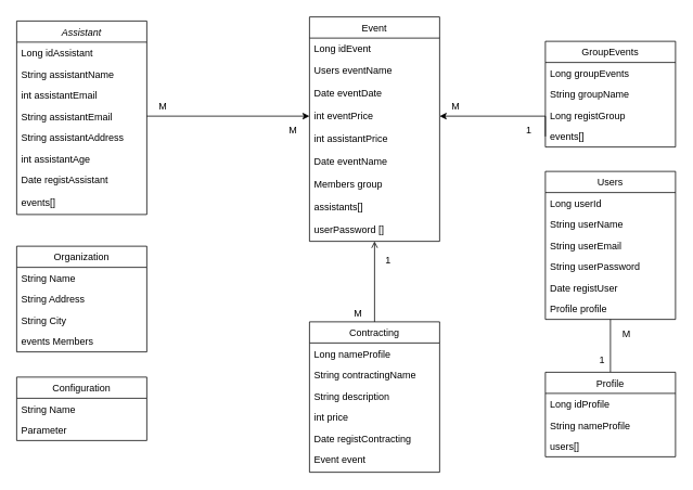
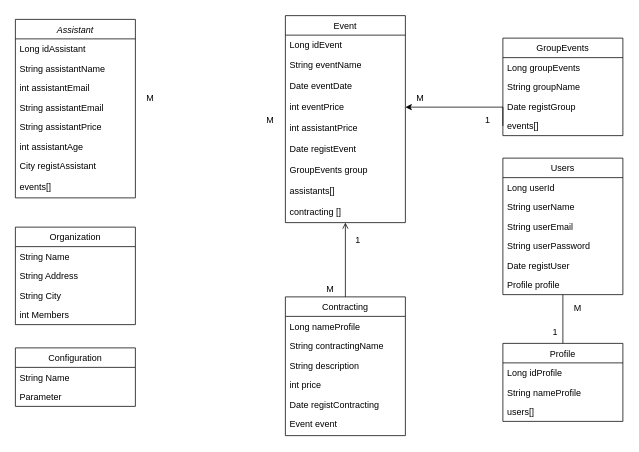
  <mxCell id="0" />
  <mxCell id="1" parent="0" />
  <mxCell id="2" value="Assistant" style="swimlane;fontStyle=2;align=center;verticalAlign=top;childLayout=stackLayout;horizontal=1;startSize=26;horizontalStack=0;resizeParent=1;resizeLast=0;collapsible=1;marginBottom=0;rounded=0;shadow=0;strokeWidth=1;" parent="1" vertex="1"><mxGeometry y="25" width="160" height="238" as="geometry" x="20"><mxRectangle x="230" y="140" width="160" height="26" as="alternateBounds" /></mxGeometry></mxCell>
  <mxCell id="3" value="Long idAssistant" style="text;align=left;verticalAlign=top;spacingLeft=4;spacingRight=4;overflow=hidden;rotatable=0;points=[[0,0.5],[1,0.5]];portConstraint=eastwest;" parent="2" vertex="1"><mxGeometry y="26" width="160" height="26" as="geometry" /></mxCell>
  <mxCell id="4" value="String assistantName" style="text;align=left;verticalAlign=top;spacingLeft=4;spacingRight=4;overflow=hidden;rotatable=0;points=[[0,0.5],[1,0.5]];portConstraint=eastwest;rounded=0;shadow=0;html=0;" parent="2" vertex="1"><mxGeometry y="52" width="160" height="26" as="geometry" /></mxCell>
  <mxCell id="5" value="int assistantEmail" style="text;align=left;verticalAlign=top;spacingLeft=4;spacingRight=4;overflow=hidden;rotatable=0;points=[[0,0.5],[1,0.5]];portConstraint=eastwest;rounded=0;shadow=0;html=0;" parent="2" vertex="1"><mxGeometry y="78" width="160" height="26" as="geometry" /></mxCell>
  <mxCell id="6" value="String assistantEmail" style="text;align=left;verticalAlign=top;spacingLeft=4;spacingRight=4;overflow=hidden;rotatable=0;points=[[0,0.5],[1,0.5]];portConstraint=eastwest;rounded=0;shadow=0;html=0;" parent="2" vertex="1"><mxGeometry y="104" width="160" height="26" as="geometry" /></mxCell>
- <mxCell id="7" value="String assistantAddress" style="text;align=left;verticalAlign=top;spacingLeft=4;spacingRight=4;overflow=hidden;rotatable=0;points=[[0,0.5],[1,0.5]];portConstraint=eastwest;rounded=0;shadow=0;html=0;" parent="2" vertex="1"><mxGeometry y="130" width="160" height="26" as="geometry" /></mxCell>
+ <mxCell id="7" value="String assistantPrice" style="text;align=left;verticalAlign=top;spacingLeft=4;spacingRight=4;overflow=hidden;rotatable=0;points=[[0,0.5],[1,0.5]];portConstraint=eastwest;rounded=0;shadow=0;html=0;" parent="2" vertex="1"><mxGeometry y="130" width="160" height="26" as="geometry" /></mxCell>
  <mxCell id="8" value="int assistantAge" style="text;align=left;verticalAlign=top;spacingLeft=4;spacingRight=4;overflow=hidden;rotatable=0;points=[[0,0.5],[1,0.5]];portConstraint=eastwest;rounded=0;shadow=0;html=0;" parent="2" vertex="1"><mxGeometry y="156" width="160" height="26" as="geometry" /></mxCell>
- <mxCell id="9" value="Date registAssistant" style="text;align=left;verticalAlign=top;spacingLeft=4;spacingRight=4;overflow=hidden;rotatable=0;points=[[0,0.5],[1,0.5]];portConstraint=eastwest;rounded=0;shadow=0;html=0;" parent="2" vertex="1"><mxGeometry y="182" width="160" height="28" as="geometry" /></mxCell>
+ <mxCell id="9" value="City registAssistant" style="text;align=left;verticalAlign=top;spacingLeft=4;spacingRight=4;overflow=hidden;rotatable=0;points=[[0,0.5],[1,0.5]];portConstraint=eastwest;rounded=0;shadow=0;html=0;" parent="2" vertex="1"><mxGeometry y="182" width="160" height="28" as="geometry" /></mxCell>
  <mxCell id="10" value="events[]" style="text;align=left;verticalAlign=top;spacingLeft=4;spacingRight=4;overflow=hidden;rotatable=0;points=[[0,0.5],[1,0.5]];portConstraint=eastwest;rounded=0;shadow=0;html=0;" parent="2" vertex="1"><mxGeometry y="210" width="160" height="28" as="geometry" /></mxCell>
  <mxCell id="11" value="Organization" style="swimlane;fontStyle=0;align=center;verticalAlign=top;childLayout=stackLayout;horizontal=1;startSize=26;horizontalStack=0;resizeParent=1;resizeLast=0;collapsible=1;marginBottom=0;rounded=0;shadow=0;strokeWidth=1;" parent="1" vertex="1"><mxGeometry y="302" width="160" height="130" as="geometry" x="20"><mxRectangle x="340" y="380" width="170" height="26" as="alternateBounds" /></mxGeometry></mxCell>
  <mxCell id="12" value="String Name" style="text;align=left;verticalAlign=top;spacingLeft=4;spacingRight=4;overflow=hidden;rotatable=0;points=[[0,0.5],[1,0.5]];portConstraint=eastwest;" parent="11" vertex="1"><mxGeometry y="26" width="160" height="26" as="geometry" /></mxCell>
  <mxCell id="13" value="String Address" style="text;align=left;verticalAlign=top;spacingLeft=4;spacingRight=4;overflow=hidden;rotatable=0;points=[[0,0.5],[1,0.5]];portConstraint=eastwest;" parent="11" vertex="1"><mxGeometry y="52" width="160" height="26" as="geometry" /></mxCell>
  <mxCell id="14" value="String City" style="text;align=left;verticalAlign=top;spacingLeft=4;spacingRight=4;overflow=hidden;rotatable=0;points=[[0,0.5],[1,0.5]];portConstraint=eastwest;" parent="11" vertex="1"><mxGeometry y="78" width="160" height="26" as="geometry" /></mxCell>
- <mxCell id="15" value="events Members" style="text;align=left;verticalAlign=top;spacingLeft=4;spacingRight=4;overflow=hidden;rotatable=0;points=[[0,0.5],[1,0.5]];portConstraint=eastwest;" parent="11" vertex="1"><mxGeometry y="104" width="160" height="26" as="geometry" /></mxCell>
+ <mxCell id="15" value="int Members" style="text;align=left;verticalAlign=top;spacingLeft=4;spacingRight=4;overflow=hidden;rotatable=0;points=[[0,0.5],[1,0.5]];portConstraint=eastwest;" parent="11" vertex="1"><mxGeometry y="104" width="160" height="26" as="geometry" /></mxCell>
  <mxCell id="16" value="GroupEvents" style="swimlane;fontStyle=0;align=center;verticalAlign=top;childLayout=stackLayout;horizontal=1;startSize=26;horizontalStack=0;resizeParent=1;resizeLast=0;collapsible=1;marginBottom=0;rounded=0;shadow=0;strokeWidth=1;" parent="1" vertex="1"><mxGeometry x="670" y="50" width="160" height="130" as="geometry"><mxRectangle x="130" y="380" width="160" height="26" as="alternateBounds" /></mxGeometry></mxCell>
  <mxCell id="17" value="Long groupEvents" style="text;align=left;verticalAlign=top;spacingLeft=4;spacingRight=4;overflow=hidden;rotatable=0;points=[[0,0.5],[1,0.5]];portConstraint=eastwest;" parent="16" vertex="1"><mxGeometry y="26" width="160" height="26" as="geometry" /></mxCell>
  <mxCell id="18" value="String groupName" style="text;align=left;verticalAlign=top;spacingLeft=4;spacingRight=4;overflow=hidden;rotatable=0;points=[[0,0.5],[1,0.5]];portConstraint=eastwest;rounded=0;shadow=0;html=0;" parent="16" vertex="1"><mxGeometry y="52" width="160" height="26" as="geometry" /></mxCell>
- <mxCell id="19" value="Long registGroup" style="text;align=left;verticalAlign=top;spacingLeft=4;spacingRight=4;overflow=hidden;rotatable=0;points=[[0,0.5],[1,0.5]];portConstraint=eastwest;rounded=0;shadow=0;html=0;" parent="16" vertex="1"><mxGeometry y="78" width="160" height="26" as="geometry" /></mxCell>
+ <mxCell id="19" value="Date registGroup" style="text;align=left;verticalAlign=top;spacingLeft=4;spacingRight=4;overflow=hidden;rotatable=0;points=[[0,0.5],[1,0.5]];portConstraint=eastwest;rounded=0;shadow=0;html=0;" parent="16" vertex="1"><mxGeometry y="78" width="160" height="26" as="geometry" /></mxCell>
  <mxCell id="20" value="events[]" style="text;align=left;verticalAlign=top;spacingLeft=4;spacingRight=4;overflow=hidden;rotatable=0;points=[[0,0.5],[1,0.5]];portConstraint=eastwest;rounded=0;shadow=0;html=0;" parent="16" vertex="1"><mxGeometry y="104" width="160" height="26" as="geometry" /></mxCell>
  <mxCell id="21" value="Event" style="swimlane;fontStyle=0;align=center;verticalAlign=top;childLayout=stackLayout;horizontal=1;startSize=26;horizontalStack=0;resizeParent=1;resizeLast=0;collapsible=1;marginBottom=0;rounded=0;shadow=0;strokeWidth=1;" parent="1" vertex="1"><mxGeometry x="380" width="160" height="276" as="geometry" y="20"><mxRectangle x="480" y="140" width="160" height="26" as="alternateBounds" /></mxGeometry></mxCell>
  <mxCell id="22" value="Long idEvent" style="text;align=left;verticalAlign=top;spacingLeft=4;spacingRight=4;overflow=hidden;rotatable=0;points=[[0,0.5],[1,0.5]];portConstraint=eastwest;" parent="21" vertex="1"><mxGeometry y="26" width="160" height="26" as="geometry" /></mxCell>
- <mxCell id="23" value="Users eventName" style="text;align=left;verticalAlign=top;spacingLeft=4;spacingRight=4;overflow=hidden;rotatable=0;points=[[0,0.5],[1,0.5]];portConstraint=eastwest;rounded=0;shadow=0;html=0;" parent="21" vertex="1"><mxGeometry y="52" width="160" height="28" as="geometry" /></mxCell>
+ <mxCell id="23" value="String eventName" style="text;align=left;verticalAlign=top;spacingLeft=4;spacingRight=4;overflow=hidden;rotatable=0;points=[[0,0.5],[1,0.5]];portConstraint=eastwest;rounded=0;shadow=0;html=0;" parent="21" vertex="1"><mxGeometry y="52" width="160" height="28" as="geometry" /></mxCell>
  <mxCell id="24" value="Date eventDate" style="text;align=left;verticalAlign=top;spacingLeft=4;spacingRight=4;overflow=hidden;rotatable=0;points=[[0,0.5],[1,0.5]];portConstraint=eastwest;rounded=0;shadow=0;html=0;" parent="21" vertex="1"><mxGeometry y="80" width="160" height="28" as="geometry" /></mxCell>
  <mxCell id="25" value="int eventPrice" style="text;align=left;verticalAlign=top;spacingLeft=4;spacingRight=4;overflow=hidden;rotatable=0;points=[[0,0.5],[1,0.5]];portConstraint=eastwest;rounded=0;shadow=0;html=0;" parent="21" vertex="1"><mxGeometry y="108" width="160" height="28" as="geometry" /></mxCell>
  <mxCell id="26" value="int assistantPrice" style="text;align=left;verticalAlign=top;spacingLeft=4;spacingRight=4;overflow=hidden;rotatable=0;points=[[0,0.5],[1,0.5]];portConstraint=eastwest;rounded=0;shadow=0;html=0;" parent="21" vertex="1"><mxGeometry y="136" width="160" height="28" as="geometry" /></mxCell>
- <mxCell id="27" value="Date eventName" style="text;align=left;verticalAlign=top;spacingLeft=4;spacingRight=4;overflow=hidden;rotatable=0;points=[[0,0.5],[1,0.5]];portConstraint=eastwest;rounded=0;shadow=0;html=0;" parent="21" vertex="1"><mxGeometry y="164" width="160" height="28" as="geometry" /></mxCell>
- <mxCell id="28" value="Members group" style="text;align=left;verticalAlign=top;spacingLeft=4;spacingRight=4;overflow=hidden;rotatable=0;points=[[0,0.5],[1,0.5]];portConstraint=eastwest;rounded=0;shadow=0;html=0;" parent="21" vertex="1"><mxGeometry y="192" width="160" height="28" as="geometry" /></mxCell>
+ <mxCell id="27" value="Date registEvent" style="text;align=left;verticalAlign=top;spacingLeft=4;spacingRight=4;overflow=hidden;rotatable=0;points=[[0,0.5],[1,0.5]];portConstraint=eastwest;rounded=0;shadow=0;html=0;" parent="21" vertex="1"><mxGeometry y="164" width="160" height="28" as="geometry" /></mxCell>
+ <mxCell id="28" value="GroupEvents group" style="text;align=left;verticalAlign=top;spacingLeft=4;spacingRight=4;overflow=hidden;rotatable=0;points=[[0,0.5],[1,0.5]];portConstraint=eastwest;rounded=0;shadow=0;html=0;" parent="21" vertex="1"><mxGeometry y="192" width="160" height="28" as="geometry" /></mxCell>
  <mxCell id="29" value="assistants[]" style="text;align=left;verticalAlign=top;spacingLeft=4;spacingRight=4;overflow=hidden;rotatable=0;points=[[0,0.5],[1,0.5]];portConstraint=eastwest;rounded=0;shadow=0;html=0;" parent="21" vertex="1"><mxGeometry y="220" width="160" height="28" as="geometry" /></mxCell>
- <mxCell id="30" value="userPassword []" style="text;align=left;verticalAlign=top;spacingLeft=4;spacingRight=4;overflow=hidden;rotatable=0;points=[[0,0.5],[1,0.5]];portConstraint=eastwest;rounded=0;shadow=0;html=0;" parent="21" vertex="1"><mxGeometry y="248" width="160" height="28" as="geometry" /></mxCell>
+ <mxCell id="30" value="contracting []" style="text;align=left;verticalAlign=top;spacingLeft=4;spacingRight=4;overflow=hidden;rotatable=0;points=[[0,0.5],[1,0.5]];portConstraint=eastwest;rounded=0;shadow=0;html=0;" parent="21" vertex="1"><mxGeometry y="248" width="160" height="28" as="geometry" /></mxCell>
  <mxCell id="31" style="edgeStyle=orthogonalEdgeStyle;rounded=0;orthogonalLoop=1;jettySize=auto;html=1;exitX=0.5;exitY=0;exitDx=0;exitDy=0;entryX=0.5;entryY=1;entryDx=0;entryDy=0;endArrow=open;" parent="1" source="32" target="21" edge="1"><mxGeometry relative="1" as="geometry" /></mxCell>
  <mxCell id="32" value="Contracting" style="swimlane;fontStyle=0;align=center;verticalAlign=top;childLayout=stackLayout;horizontal=1;startSize=26;horizontalStack=0;resizeParent=1;resizeLast=0;collapsible=1;marginBottom=0;rounded=0;shadow=0;strokeWidth=1;" parent="1" vertex="1"><mxGeometry x="380" y="395" width="160" height="185" as="geometry"><mxRectangle x="130" y="380" width="160" height="26" as="alternateBounds" /></mxGeometry></mxCell>
  <mxCell id="33" value="Long nameProfile" style="text;align=left;verticalAlign=top;spacingLeft=4;spacingRight=4;overflow=hidden;rotatable=0;points=[[0,0.5],[1,0.5]];portConstraint=eastwest;" parent="32" vertex="1"><mxGeometry y="26" width="160" height="26" as="geometry" /></mxCell>
  <mxCell id="34" value="String contractingName" style="text;align=left;verticalAlign=top;spacingLeft=4;spacingRight=4;overflow=hidden;rotatable=0;points=[[0,0.5],[1,0.5]];portConstraint=eastwest;rounded=0;shadow=0;html=0;" parent="32" vertex="1"><mxGeometry y="52" width="160" height="26" as="geometry" /></mxCell>
  <mxCell id="35" value="String description" style="text;align=left;verticalAlign=top;spacingLeft=4;spacingRight=4;overflow=hidden;rotatable=0;points=[[0,0.5],[1,0.5]];portConstraint=eastwest;rounded=0;shadow=0;html=0;" parent="32" vertex="1"><mxGeometry y="78" width="160" height="26" as="geometry" /></mxCell>
  <mxCell id="36" value="int price" style="text;align=left;verticalAlign=top;spacingLeft=4;spacingRight=4;overflow=hidden;rotatable=0;points=[[0,0.5],[1,0.5]];portConstraint=eastwest;rounded=0;shadow=0;html=0;" parent="32" vertex="1"><mxGeometry y="104" width="160" height="26" as="geometry" /></mxCell>
  <mxCell id="37" value="Date registContracting" style="text;align=left;verticalAlign=top;spacingLeft=4;spacingRight=4;overflow=hidden;rotatable=0;points=[[0,0.5],[1,0.5]];portConstraint=eastwest;rounded=0;shadow=0;html=0;" parent="32" vertex="1"><mxGeometry y="130" width="160" height="26" as="geometry" /></mxCell>
  <mxCell id="38" value="Event event" style="text;align=left;verticalAlign=top;spacingLeft=4;spacingRight=4;overflow=hidden;rotatable=0;points=[[0,0.5],[1,0.5]];portConstraint=eastwest;rounded=0;shadow=0;html=0;" parent="32" vertex="1"><mxGeometry y="156" width="160" height="26" as="geometry" /></mxCell>
- <mxCell id="39" style="edgeStyle=orthogonalEdgeStyle;rounded=0;orthogonalLoop=1;jettySize=auto;html=1;exitX=1;exitY=0.5;exitDx=0;exitDy=0;entryX=0;entryY=0.5;entryDx=0;entryDy=0;" parent="1" source="6" target="25" edge="1"><mxGeometry relative="1" as="geometry" /></mxCell>
  <mxCell id="40" value="M" style="text;html=1;strokeColor=none;fillColor=none;align=center;verticalAlign=middle;whiteSpace=wrap;rounded=0;" parent="1" vertex="1"><mxGeometry x="190" y="120" width="20" height="20" as="geometry" /></mxCell>
  <mxCell id="41" value="M" style="text;html=1;strokeColor=none;fillColor=none;align=center;verticalAlign=middle;whiteSpace=wrap;rounded=0;" parent="1" vertex="1"><mxGeometry x="550" y="120" width="20" height="20" as="geometry" /></mxCell>
  <mxCell id="42" value="1" style="text;html=1;strokeColor=none;fillColor=none;align=center;verticalAlign=middle;whiteSpace=wrap;rounded=0;" parent="1" vertex="1"><mxGeometry x="640" y="150" width="20" height="20" as="geometry" /></mxCell>
  <mxCell id="43" value="1" style="text;html=1;strokeColor=none;fillColor=none;align=center;verticalAlign=middle;whiteSpace=wrap;rounded=0;" parent="1" vertex="1"><mxGeometry x="467" y="310" width="20" height="20" as="geometry" /></mxCell>
  <mxCell id="44" value="M" style="text;html=1;strokeColor=none;fillColor=none;align=center;verticalAlign=middle;whiteSpace=wrap;rounded=0;" parent="1" vertex="1"><mxGeometry x="430" y="375" width="20" height="20" as="geometry" /></mxCell>
  <mxCell id="45" value="M" style="text;html=1;strokeColor=none;fillColor=none;align=center;verticalAlign=middle;whiteSpace=wrap;rounded=0;" parent="1" vertex="1"><mxGeometry x="350" y="150" width="20" height="20" as="geometry" /></mxCell>
  <mxCell id="46" value="Users" style="swimlane;fontStyle=0;align=center;verticalAlign=top;childLayout=stackLayout;horizontal=1;startSize=26;horizontalStack=0;resizeParent=1;resizeLast=0;collapsible=1;marginBottom=0;rounded=0;shadow=0;strokeWidth=1;" parent="1" vertex="1"><mxGeometry x="670" y="210" width="160" height="182" as="geometry"><mxRectangle x="340" y="380" width="170" height="26" as="alternateBounds" /></mxGeometry></mxCell>
  <mxCell id="47" value="Long userId" style="text;align=left;verticalAlign=top;spacingLeft=4;spacingRight=4;overflow=hidden;rotatable=0;points=[[0,0.5],[1,0.5]];portConstraint=eastwest;" parent="46" vertex="1"><mxGeometry y="26" width="160" height="26" as="geometry" /></mxCell>
  <mxCell id="48" value="String userName" style="text;align=left;verticalAlign=top;spacingLeft=4;spacingRight=4;overflow=hidden;rotatable=0;points=[[0,0.5],[1,0.5]];portConstraint=eastwest;" parent="46" vertex="1"><mxGeometry y="52" width="160" height="26" as="geometry" /></mxCell>
  <mxCell id="49" value="String userEmail" style="text;align=left;verticalAlign=top;spacingLeft=4;spacingRight=4;overflow=hidden;rotatable=0;points=[[0,0.5],[1,0.5]];portConstraint=eastwest;" parent="46" vertex="1"><mxGeometry y="78" width="160" height="26" as="geometry" /></mxCell>
  <mxCell id="50" value="String userPassword" style="text;align=left;verticalAlign=top;spacingLeft=4;spacingRight=4;overflow=hidden;rotatable=0;points=[[0,0.5],[1,0.5]];portConstraint=eastwest;" parent="46" vertex="1"><mxGeometry y="104" width="160" height="26" as="geometry" /></mxCell>
  <mxCell id="51" value="Date registUser" style="text;align=left;verticalAlign=top;spacingLeft=4;spacingRight=4;overflow=hidden;rotatable=0;points=[[0,0.5],[1,0.5]];portConstraint=eastwest;" parent="46" vertex="1"><mxGeometry y="130" width="160" height="26" as="geometry" /></mxCell>
  <mxCell id="52" value="Profile profile" style="text;align=left;verticalAlign=top;spacingLeft=4;spacingRight=4;overflow=hidden;rotatable=0;points=[[0,0.5],[1,0.5]];portConstraint=eastwest;" parent="46" vertex="1"><mxGeometry y="156" width="160" height="26" as="geometry" /></mxCell>
  <mxCell id="53" style="edgeStyle=orthogonalEdgeStyle;rounded=0;orthogonalLoop=1;jettySize=auto;html=1;exitX=0.5;exitY=0;exitDx=0;exitDy=0;entryX=0.5;entryY=1;entryDx=0;entryDy=0;endArrow=none;" parent="1" source="54" target="46" edge="1"><mxGeometry relative="1" as="geometry" /></mxCell>
  <mxCell id="54" value="Profile" style="swimlane;fontStyle=0;align=center;verticalAlign=top;childLayout=stackLayout;horizontal=1;startSize=26;horizontalStack=0;resizeParent=1;resizeLast=0;collapsible=1;marginBottom=0;rounded=0;shadow=0;strokeWidth=1;" parent="1" vertex="1"><mxGeometry x="670" y="457" width="160" height="104" as="geometry"><mxRectangle x="340" y="380" width="170" height="26" as="alternateBounds" /></mxGeometry></mxCell>
  <mxCell id="55" value="Long idProfile&#10;" style="text;align=left;verticalAlign=top;spacingLeft=4;spacingRight=4;overflow=hidden;rotatable=0;points=[[0,0.5],[1,0.5]];portConstraint=eastwest;" parent="54" vertex="1"><mxGeometry y="26" width="160" height="26" as="geometry" /></mxCell>
  <mxCell id="56" value="String nameProfile" style="text;align=left;verticalAlign=top;spacingLeft=4;spacingRight=4;overflow=hidden;rotatable=0;points=[[0,0.5],[1,0.5]];portConstraint=eastwest;" parent="54" vertex="1"><mxGeometry y="52" width="160" height="26" as="geometry" /></mxCell>
  <mxCell id="57" value="users[]" style="text;align=left;verticalAlign=top;spacingLeft=4;spacingRight=4;overflow=hidden;rotatable=0;points=[[0,0.5],[1,0.5]];portConstraint=eastwest;" parent="54" vertex="1"><mxGeometry y="78" width="160" height="26" as="geometry" /></mxCell>
  <mxCell id="58" value="M" style="text;html=1;strokeColor=none;fillColor=none;align=center;verticalAlign=middle;whiteSpace=wrap;rounded=0;" parent="1" vertex="1"><mxGeometry x="760" y="400" width="20" height="20" as="geometry" /></mxCell>
  <mxCell id="59" value="1" style="text;html=1;strokeColor=none;fillColor=none;align=center;verticalAlign=middle;whiteSpace=wrap;rounded=0;" parent="1" vertex="1"><mxGeometry x="730" y="432" width="20" height="20" as="geometry" /></mxCell>
  <mxCell id="60" style="edgeStyle=orthogonalEdgeStyle;rounded=0;orthogonalLoop=1;jettySize=auto;html=1;exitX=0;exitY=0.5;exitDx=0;exitDy=0;entryX=1;entryY=0.5;entryDx=0;entryDy=0;" parent="1" source="20" target="25" edge="1"><mxGeometry relative="1" as="geometry"><Array as="points"><mxPoint x="670" y="142" /></Array></mxGeometry></mxCell>
  <mxCell id="61" value="Configuration" style="swimlane;fontStyle=0;align=center;verticalAlign=top;childLayout=stackLayout;horizontal=1;startSize=26;horizontalStack=0;resizeParent=1;resizeLast=0;collapsible=1;marginBottom=0;rounded=0;shadow=0;strokeWidth=1;" parent="1" vertex="1"><mxGeometry y="463" width="160" height="78" as="geometry" x="20"><mxRectangle y="443" width="170" height="26" as="alternateBounds" /></mxGeometry></mxCell>
  <mxCell id="62" value="String Name" style="text;align=left;verticalAlign=top;spacingLeft=4;spacingRight=4;overflow=hidden;rotatable=0;points=[[0,0.5],[1,0.5]];portConstraint=eastwest;" parent="61" vertex="1"><mxGeometry y="26" width="160" height="26" as="geometry" /></mxCell>
  <mxCell id="63" value="Parameter" style="text;align=left;verticalAlign=top;spacingLeft=4;spacingRight=4;overflow=hidden;rotatable=0;points=[[0,0.5],[1,0.5]];portConstraint=eastwest;" parent="61" vertex="1"><mxGeometry y="52" width="160" height="26" as="geometry" /></mxCell>
